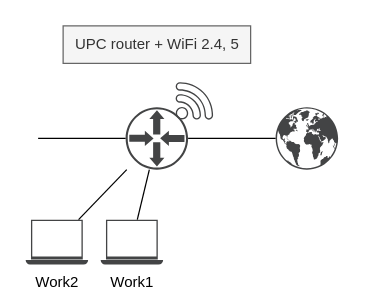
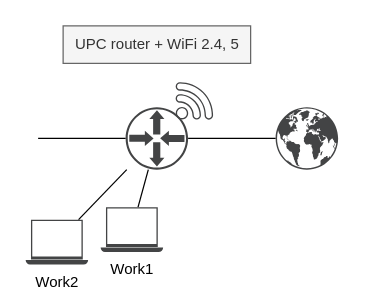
  <mxCell id="0" />
  <mxCell id="1" parent="0" />
  <mxCell id="2" value="" style="sketch=0;pointerEvents=1;shadow=0;dashed=0;html=1;strokeColor=none;fillColor=#434445;aspect=fixed;labelPosition=center;verticalLabelPosition=bottom;verticalAlign=top;align=center;outlineConnect=0;shape=mxgraph.vvd.networking;spacing=2;" vertex="1" parent="1"><mxGeometry x="220" y="85" width="50" height="50" as="geometry" /></mxCell>
  <mxCell id="3" value="" style="sketch=0;pointerEvents=1;shadow=0;dashed=0;html=1;strokeColor=none;fillColor=#434445;aspect=fixed;labelPosition=center;verticalLabelPosition=bottom;verticalAlign=top;align=center;outlineConnect=0;shape=mxgraph.vvd.physical_upstream_router;spacing=2;" vertex="1" parent="1"><mxGeometry x="100" y="85" width="50" height="50" as="geometry" /></mxCell>
  <mxCell id="4" value="UPC router + WiFi 2.4, 5" style="text;html=1;align=center;verticalAlign=middle;resizable=0;points=[];autosize=1;fillColor=#f5f5f5;fontColor=#333333;strokeColor=#666666;spacing=2;" vertex="1" parent="1"><mxGeometry x="50" y="20" width="150" height="30" as="geometry" /></mxCell>
  <mxCell id="5" value="" style="sketch=0;pointerEvents=1;shadow=0;dashed=0;html=1;strokeColor=none;fillColor=#434445;aspect=fixed;labelPosition=center;verticalLabelPosition=bottom;verticalAlign=top;align=center;outlineConnect=0;shape=mxgraph.vvd.wi_fi;spacing=2;" vertex="1" parent="1"><mxGeometry x="140" y="65" width="30" height="30" as="geometry" /></mxCell>
  <mxCell id="6" value="" style="endArrow=none;html=1;rounded=0;spacing=2;" edge="1" parent="1" source="2" target="3"><mxGeometry width="50" height="50" relative="1" as="geometry"><mxPoint x="170" y="135" as="sourcePoint" /><mxPoint x="0" y="225" as="targetPoint" /></mxGeometry></mxCell>
  <mxCell id="7" value="" style="endArrow=none;html=1;rounded=0;" edge="1" parent="1" target="3"><mxGeometry width="50" height="50" relative="1" as="geometry"><mxPoint x="30" y="110" as="sourcePoint" /><mxPoint x="30" y="165" as="targetPoint" /></mxGeometry></mxCell>
- <mxCell id="8" value="Work1" style="sketch=0;pointerEvents=1;shadow=0;dashed=0;html=1;strokeColor=none;fillColor=#434445;aspect=fixed;labelPosition=center;verticalLabelPosition=bottom;verticalAlign=top;align=center;outlineConnect=0;shape=mxgraph.vvd.laptop;" vertex="1" parent="1"><mxGeometry x="80" y="175" width="50" height="36" as="geometry" /></mxCell>
+ <mxCell id="8" value="Work1" style="sketch=0;pointerEvents=1;shadow=0;dashed=0;html=1;strokeColor=none;fillColor=#434445;aspect=fixed;labelPosition=center;verticalLabelPosition=bottom;verticalAlign=top;align=center;outlineConnect=0;shape=mxgraph.vvd.laptop;" vertex="1" parent="1"><mxGeometry x="80" y="165" width="50" height="36" as="geometry" /></mxCell>
  <mxCell id="9" value="Work2" style="sketch=0;pointerEvents=1;shadow=0;dashed=0;html=1;strokeColor=none;fillColor=#434445;aspect=fixed;labelPosition=center;verticalLabelPosition=bottom;verticalAlign=top;align=center;outlineConnect=0;shape=mxgraph.vvd.laptop;" vertex="1" parent="1"><mxGeometry x="20" y="175" width="50" height="36" as="geometry" /></mxCell>
  <mxCell id="10" value="" style="endArrow=none;html=1;rounded=0;" edge="1" parent="1" source="8" target="3"><mxGeometry width="50" height="50" relative="1" as="geometry"><mxPoint x="-20" y="215" as="sourcePoint" /><mxPoint x="30" y="165" as="targetPoint" /></mxGeometry></mxCell>
  <mxCell id="11" value="" style="endArrow=none;html=1;rounded=0;" edge="1" parent="1" source="9" target="3"><mxGeometry width="50" height="50" relative="1" as="geometry"><mxPoint x="-20" y="215" as="sourcePoint" /><mxPoint x="30" y="165" as="targetPoint" /></mxGeometry></mxCell>
